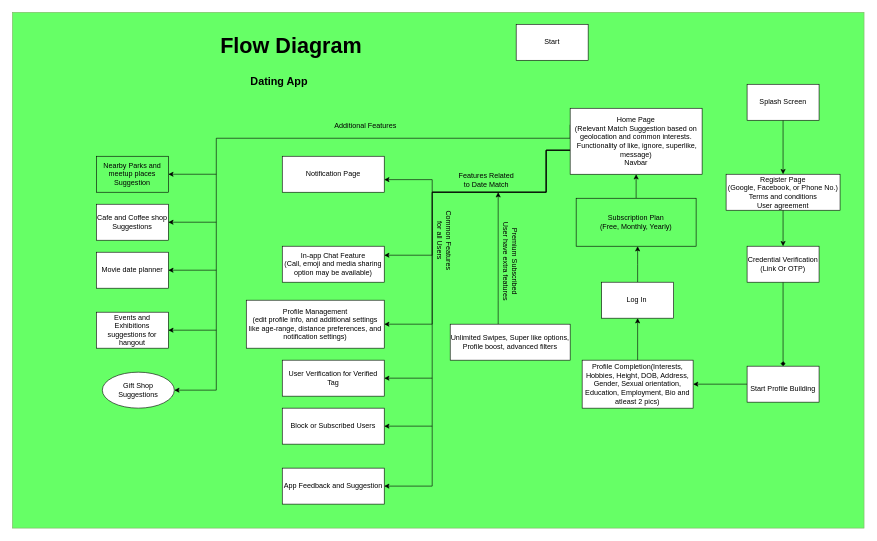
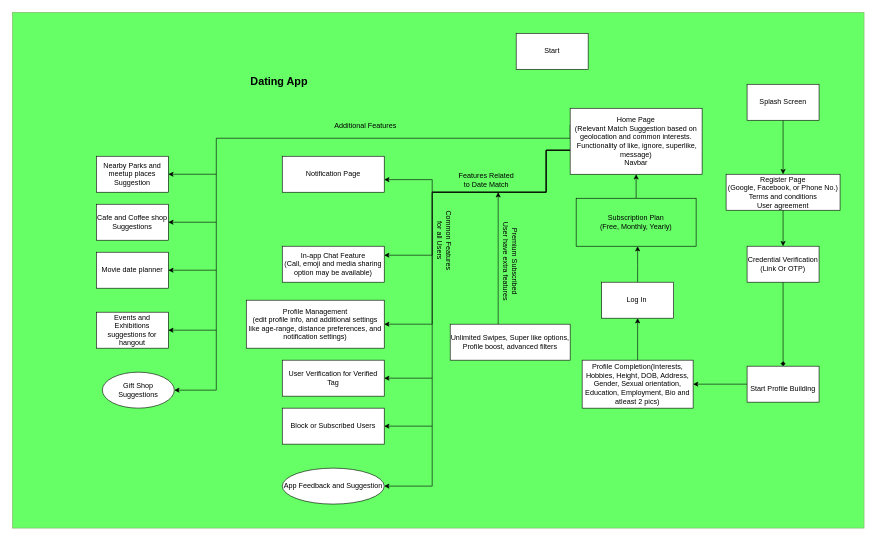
  <mxCell id="0" />
  <mxCell id="1" parent="0" />
  <mxCell id="2" value="" style="rounded=0;whiteSpace=wrap;html=1;fillColor=#66FF66;strokeColor=#82b366;" vertex="1" parent="1"><mxGeometry x="20" y="20" width="1420" height="860" as="geometry" /></mxCell>
- <mxCell id="3" value="Start" style="rounded=0;whiteSpace=wrap;html=1;" parent="1" vertex="1"><mxGeometry x="860" y="40" width="120" height="60" as="geometry" /></mxCell>
- <mxCell id="4" value="&lt;b&gt;&lt;font style=&quot;font-size: 36px;&quot;&gt;Flow Diagram&lt;/font&gt;&lt;/b&gt;" style="text;html=1;strokeColor=none;fillColor=none;align=center;verticalAlign=middle;whiteSpace=wrap;rounded=0;" parent="1" vertex="1"><mxGeometry x="330" y="30" width="310" height="90" as="geometry" /></mxCell>
+ <mxCell id="3" value="Start" style="rounded=0;whiteSpace=wrap;html=1;" parent="1" vertex="1"><mxGeometry x="860" y="55" width="120" height="60" as="geometry" /></mxCell>
  <mxCell id="5" style="edgeStyle=orthogonalEdgeStyle;rounded=0;orthogonalLoop=1;jettySize=auto;html=1;entryX=0.5;entryY=0;entryDx=0;entryDy=0;" parent="1" source="6" target="8" edge="1"><mxGeometry relative="1" as="geometry" /></mxCell>
  <mxCell id="6" value="Splash Screen" style="rounded=0;whiteSpace=wrap;html=1;" parent="1" vertex="1"><mxGeometry x="1245" y="140" width="120" height="60" as="geometry" /></mxCell>
  <mxCell id="7" style="edgeStyle=orthogonalEdgeStyle;rounded=0;orthogonalLoop=1;jettySize=auto;html=1;entryX=0.5;entryY=0;entryDx=0;entryDy=0;" parent="1" source="8" target="10" edge="1"><mxGeometry relative="1" as="geometry" /></mxCell>
  <mxCell id="8" value="Register Page&lt;br&gt;(Google, Facebook, or Phone No.)&lt;br&gt;Terms and conditions&lt;br&gt;User agreement" style="rounded=0;whiteSpace=wrap;html=1;" parent="1" vertex="1"><mxGeometry x="1210" y="290" width="190" height="60" as="geometry" /></mxCell>
  <mxCell id="9" style="edgeStyle=orthogonalEdgeStyle;rounded=0;orthogonalLoop=1;jettySize=auto;html=1;entryX=0.5;entryY=0;entryDx=0;entryDy=0;endArrow=diamond;" parent="1" source="10" target="12" edge="1"><mxGeometry relative="1" as="geometry" /></mxCell>
  <mxCell id="10" value="Credential Verification&lt;br&gt;(Link Or OTP)" style="rounded=0;whiteSpace=wrap;html=1;" parent="1" vertex="1"><mxGeometry x="1245" y="410" width="120" height="60" as="geometry" /></mxCell>
  <mxCell id="11" style="edgeStyle=orthogonalEdgeStyle;rounded=0;orthogonalLoop=1;jettySize=auto;html=1;entryX=1;entryY=0.5;entryDx=0;entryDy=0;" parent="1" source="12" target="15" edge="1"><mxGeometry relative="1" as="geometry" /></mxCell>
  <mxCell id="12" value="&lt;br&gt;Start Profile Building" style="rounded=0;whiteSpace=wrap;html=1;" parent="1" vertex="1"><mxGeometry x="1245" y="610" width="120" height="60" as="geometry" /></mxCell>
  <mxCell id="13" value="&lt;b&gt;&lt;font style=&quot;font-size: 18px;&quot;&gt;Dating App&lt;/font&gt;&lt;/b&gt;" style="text;html=1;strokeColor=none;fillColor=none;align=center;verticalAlign=middle;whiteSpace=wrap;rounded=0;" parent="1" vertex="1"><mxGeometry x="310" y="120" width="310" height="30" as="geometry" /></mxCell>
  <mxCell id="14" style="edgeStyle=orthogonalEdgeStyle;rounded=0;orthogonalLoop=1;jettySize=auto;html=1;entryX=0.5;entryY=1;entryDx=0;entryDy=0;" parent="1" source="15" target="17" edge="1"><mxGeometry relative="1" as="geometry" /></mxCell>
  <mxCell id="15" value="Profile Completion(Interests, Hobbies, Height, DOB, Address, Gender, Sexual orientation, Education, Employment, Bio and atleast 2 pics)" style="rounded=0;whiteSpace=wrap;html=1;" parent="1" vertex="1"><mxGeometry x="970" y="600" width="185" height="80" as="geometry" /></mxCell>
  <mxCell id="16" style="edgeStyle=orthogonalEdgeStyle;rounded=0;orthogonalLoop=1;jettySize=auto;html=1;" parent="1" source="17" edge="1"><mxGeometry relative="1" as="geometry"><mxPoint x="1062.5" y="410" as="targetPoint" /></mxGeometry></mxCell>
  <mxCell id="17" value="Log In&amp;nbsp;" style="rounded=0;whiteSpace=wrap;html=1;" parent="1" vertex="1"><mxGeometry x="1002.5" y="470" width="120" height="60" as="geometry" /></mxCell>
  <mxCell id="18" style="edgeStyle=orthogonalEdgeStyle;rounded=0;orthogonalLoop=1;jettySize=auto;html=1;entryX=1;entryY=0.25;entryDx=0;entryDy=0;" parent="1" source="22" target="25" edge="1"><mxGeometry relative="1" as="geometry"><Array as="points"><mxPoint x="910" y="250" /><mxPoint x="910" y="320" /><mxPoint x="720" y="320" /><mxPoint x="720" y="425" /></Array></mxGeometry></mxCell>
  <mxCell id="19" style="edgeStyle=orthogonalEdgeStyle;rounded=0;orthogonalLoop=1;jettySize=auto;html=1;entryX=1;entryY=0.5;entryDx=0;entryDy=0;" parent="1" source="22" target="26" edge="1"><mxGeometry relative="1" as="geometry"><Array as="points"><mxPoint x="910" y="250" /><mxPoint x="910" y="320" /><mxPoint x="720" y="320" /><mxPoint x="720" y="540" /></Array></mxGeometry></mxCell>
  <mxCell id="20" style="edgeStyle=orthogonalEdgeStyle;rounded=0;orthogonalLoop=1;jettySize=auto;html=1;entryX=1;entryY=0.5;entryDx=0;entryDy=0;" parent="1" source="22" target="33" edge="1"><mxGeometry relative="1" as="geometry"><mxPoint x="710" y="620" as="targetPoint" /><Array as="points"><mxPoint x="910" y="250" /><mxPoint x="910" y="320" /><mxPoint x="720" y="320" /><mxPoint x="720" y="810" /></Array></mxGeometry></mxCell>
  <mxCell id="21" style="edgeStyle=orthogonalEdgeStyle;rounded=0;orthogonalLoop=1;jettySize=auto;html=1;exitX=0;exitY=0.25;exitDx=0;exitDy=0;" edge="1" parent="1" source="22" target="47"><mxGeometry relative="1" as="geometry"><mxPoint x="360" y="610" as="targetPoint" /><Array as="points"><mxPoint x="360" y="230" /><mxPoint x="360" y="650" /></Array></mxGeometry></mxCell>
  <mxCell id="22" value="Home Page&lt;br&gt;(Relevant Match Suggestion based on geolocation and common interests.&lt;br&gt;&amp;nbsp;Functionality of like, ignore, superlike, message)&lt;br&gt;Navbar" style="rounded=0;whiteSpace=wrap;html=1;" parent="1" vertex="1"><mxGeometry x="950" y="180" width="220" height="110" as="geometry" /></mxCell>
  <mxCell id="23" value="Notification Page" style="rounded=0;whiteSpace=wrap;html=1;" parent="1" vertex="1"><mxGeometry x="470" y="260" width="170" height="60" as="geometry" /></mxCell>
  <mxCell id="24" style="edgeStyle=orthogonalEdgeStyle;rounded=0;orthogonalLoop=1;jettySize=auto;html=1;entryX=1;entryY=0.65;entryDx=0;entryDy=0;entryPerimeter=0;" parent="1" source="22" target="23" edge="1"><mxGeometry relative="1" as="geometry"><Array as="points"><mxPoint x="910" y="250" /><mxPoint x="910" y="320" /><mxPoint x="720" y="320" /><mxPoint x="720" y="299" /></Array></mxGeometry></mxCell>
  <mxCell id="25" value="In-app Chat Feature&lt;br&gt;(Call, emoji and media sharing option may be available)" style="rounded=0;whiteSpace=wrap;html=1;" parent="1" vertex="1"><mxGeometry x="470" y="410" width="170" height="60" as="geometry" /></mxCell>
  <mxCell id="26" value="Profile Management&lt;br&gt;(edit profile info, and additional settings like age-range, distance preferences, and notification settings)" style="rounded=0;whiteSpace=wrap;html=1;" parent="1" vertex="1"><mxGeometry x="410" y="500" width="230" height="80" as="geometry" /></mxCell>
  <mxCell id="27" style="edgeStyle=orthogonalEdgeStyle;rounded=0;orthogonalLoop=1;jettySize=auto;html=1;" parent="1" source="28" edge="1"><mxGeometry relative="1" as="geometry"><mxPoint x="830" y="320" as="targetPoint" /><Array as="points"><mxPoint x="830" y="500" /><mxPoint x="830" y="500" /></Array></mxGeometry></mxCell>
  <mxCell id="28" value="Unlimited Swipes, Super like options, Profile boost, advanced filters" style="rounded=0;whiteSpace=wrap;html=1;" parent="1" vertex="1"><mxGeometry x="750" y="540" width="200" height="60" as="geometry" /></mxCell>
  <mxCell id="29" value="Premium Subscribed &lt;br&gt;User have extra features" style="text;html=1;align=center;verticalAlign=middle;resizable=0;points=[];autosize=1;strokeColor=none;fillColor=none;rotation=90;" parent="1" vertex="1"><mxGeometry x="775" y="415" width="150" height="40" as="geometry" /></mxCell>
  <mxCell id="30" style="edgeStyle=orthogonalEdgeStyle;rounded=0;orthogonalLoop=1;jettySize=auto;html=1;entryX=0.5;entryY=1;entryDx=0;entryDy=0;" parent="1" source="31" target="22" edge="1"><mxGeometry relative="1" as="geometry" /></mxCell>
  <mxCell id="31" value="Subscription Plan&lt;br&gt;(Free, Monthly, Yearly)" style="rounded=0;whiteSpace=wrap;html=1;fillColor=#66ff66;" parent="1" vertex="1"><mxGeometry x="960" y="330" width="200" height="80" as="geometry" /></mxCell>
  <mxCell id="32" value="Common Features &lt;br&gt;for all Users" style="text;html=1;align=center;verticalAlign=middle;resizable=0;points=[];autosize=1;strokeColor=none;fillColor=none;rotation=90;" parent="1" vertex="1"><mxGeometry x="680" y="380" width="120" height="40" as="geometry" /></mxCell>
- <mxCell id="33" value="App Feedback and Suggestion" style="rounded=0;whiteSpace=wrap;html=1;" parent="1" vertex="1"><mxGeometry x="470" y="780" width="170" height="60" as="geometry" /></mxCell>
+ <mxCell id="33" value="App Feedback and Suggestion" style="ellipse;whiteSpace=wrap;html=1;" parent="1" vertex="1"><mxGeometry x="470" y="780" width="170" height="60" as="geometry" /></mxCell>
  <mxCell id="34" value="" style="endArrow=classic;html=1;rounded=0;entryX=1;entryY=0.5;entryDx=0;entryDy=0;" parent="1" target="35" edge="1"><mxGeometry width="50" height="50" relative="1" as="geometry"><mxPoint x="720" y="630" as="sourcePoint" /><mxPoint x="580" y="630" as="targetPoint" /></mxGeometry></mxCell>
  <mxCell id="35" value="User Verification for Verified Tag" style="rounded=0;whiteSpace=wrap;html=1;" parent="1" vertex="1"><mxGeometry x="470" y="600" width="170" height="60" as="geometry" /></mxCell>
  <mxCell id="36" value="" style="endArrow=classic;html=1;rounded=0;entryX=1;entryY=0.5;entryDx=0;entryDy=0;" parent="1" target="37" edge="1"><mxGeometry width="50" height="50" relative="1" as="geometry"><mxPoint x="720" y="710" as="sourcePoint" /><mxPoint x="580" y="710" as="targetPoint" /></mxGeometry></mxCell>
  <mxCell id="37" value="Block or Subscribed Users" style="rounded=0;whiteSpace=wrap;html=1;" parent="1" vertex="1"><mxGeometry x="470" y="680" width="170" height="60" as="geometry" /></mxCell>
  <mxCell id="38" value="Features Related &lt;br&gt;to Date Match" style="text;html=1;align=center;verticalAlign=middle;resizable=0;points=[];autosize=1;strokeColor=none;fillColor=none;" vertex="1" parent="1"><mxGeometry x="750" y="280" width="120" height="40" as="geometry" /></mxCell>
  <mxCell id="39" value="" style="endArrow=classic;html=1;rounded=0;" edge="1" parent="1"><mxGeometry width="50" height="50" relative="1" as="geometry"><mxPoint x="360" y="290" as="sourcePoint" /><mxPoint x="280" y="290" as="targetPoint" /></mxGeometry></mxCell>
- <mxCell id="40" value="Nearby Parks and meetup places Suggestion" style="rounded=0;whiteSpace=wrap;html=1;fillColor=#66ff66;" vertex="1" parent="1"><mxGeometry x="160" y="260" width="120" height="60" as="geometry" /></mxCell>
+ <mxCell id="40" value="Nearby Parks and meetup places Suggestion" style="rounded=0;whiteSpace=wrap;html=1;" vertex="1" parent="1"><mxGeometry x="160" y="260" width="120" height="60" as="geometry" /></mxCell>
  <mxCell id="41" value="" style="endArrow=classic;html=1;rounded=0;" edge="1" parent="1"><mxGeometry width="50" height="50" relative="1" as="geometry"><mxPoint x="360" y="370" as="sourcePoint" /><mxPoint x="280" y="370" as="targetPoint" /></mxGeometry></mxCell>
  <mxCell id="42" value="Cafe and Coffee shop Suggestions" style="rounded=0;whiteSpace=wrap;html=1;" vertex="1" parent="1"><mxGeometry x="160" y="340" width="120" height="60" as="geometry" /></mxCell>
  <mxCell id="43" value="" style="endArrow=classic;html=1;rounded=0;" edge="1" parent="1"><mxGeometry width="50" height="50" relative="1" as="geometry"><mxPoint x="360" y="450" as="sourcePoint" /><mxPoint x="280" y="450" as="targetPoint" /></mxGeometry></mxCell>
  <mxCell id="44" value="Movie date planner" style="rounded=0;whiteSpace=wrap;html=1;" vertex="1" parent="1"><mxGeometry x="160" y="420" width="120" height="60" as="geometry" /></mxCell>
  <mxCell id="45" value="" style="endArrow=classic;html=1;rounded=0;" edge="1" parent="1"><mxGeometry width="50" height="50" relative="1" as="geometry"><mxPoint x="360" y="550" as="sourcePoint" /><mxPoint x="280" y="550" as="targetPoint" /></mxGeometry></mxCell>
  <mxCell id="46" value="Events and Exhibitions suggestions for hangout" style="rounded=0;whiteSpace=wrap;html=1;" vertex="1" parent="1"><mxGeometry x="160" y="520" width="120" height="60" as="geometry" /></mxCell>
  <mxCell id="47" value="Gift Shop Suggestions" style="ellipse;whiteSpace=wrap;html=1;" vertex="1" parent="1"><mxGeometry x="170" y="620" width="120" height="60" as="geometry" /></mxCell>
  <mxCell id="48" value="Additional Features&amp;nbsp;" style="text;html=1;align=center;verticalAlign=middle;resizable=0;points=[];autosize=1;strokeColor=none;fillColor=none;" vertex="1" parent="1"><mxGeometry x="545" y="195" width="130" height="30" as="geometry" /></mxCell>
